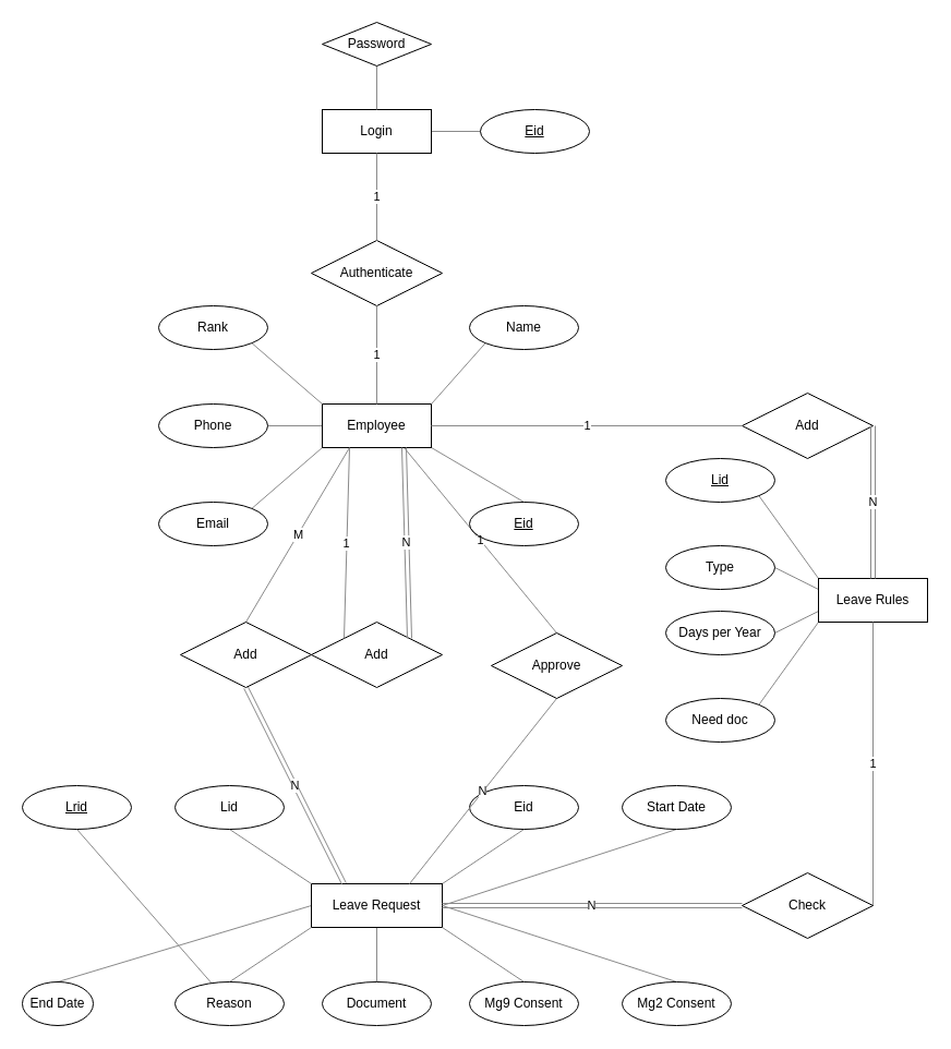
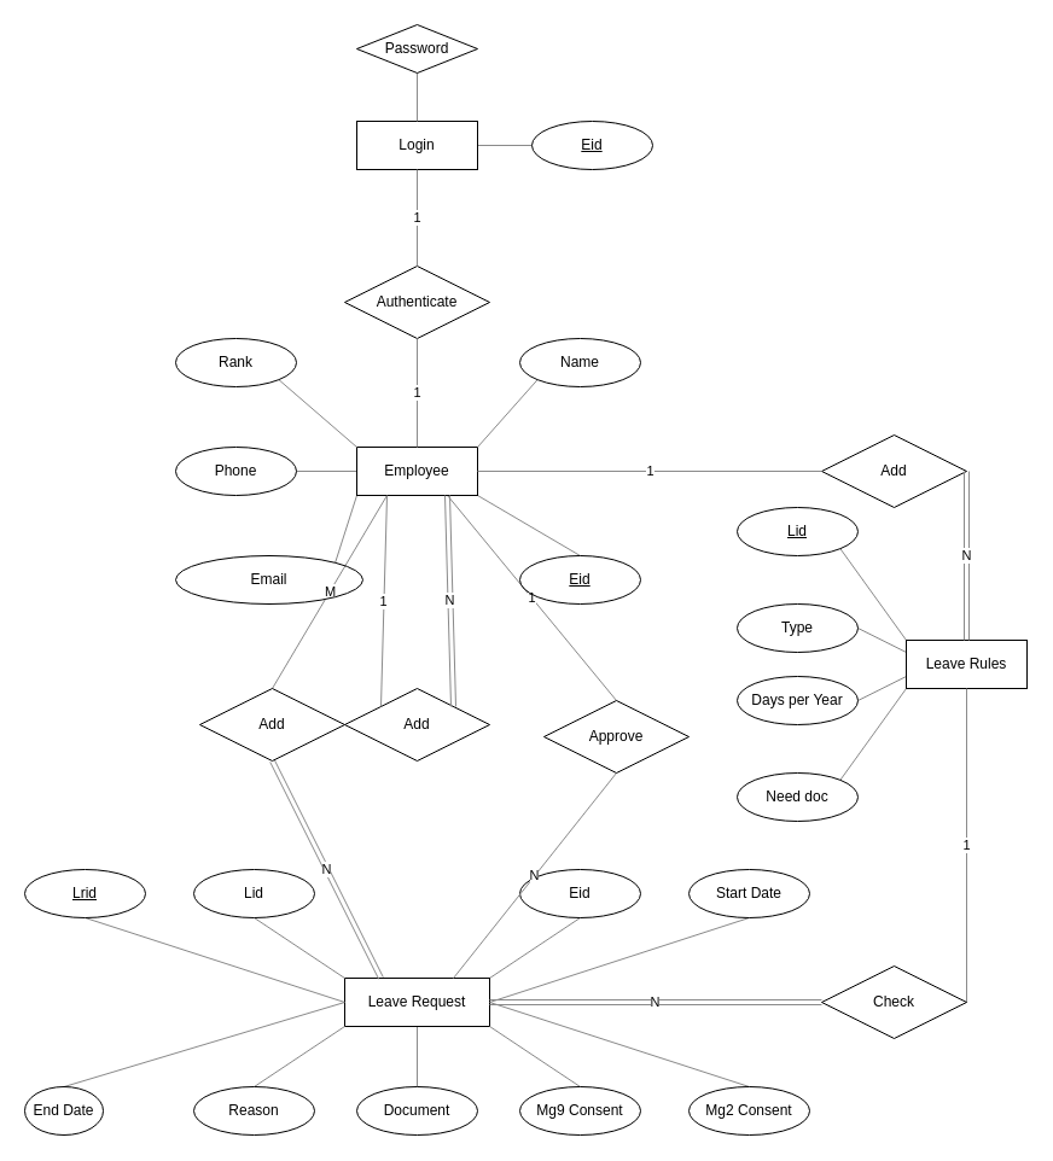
  <mxCell id="0" />
  <mxCell id="1" parent="0" />
  <mxCell id="2" value="1" style="edgeStyle=none;html=1;entryX=0.5;entryY=0;entryDx=0;entryDy=0;endArrow=none;endFill=0;strokeColor=#8A8A8A;exitX=0.75;exitY=1;exitDx=0;exitDy=0;" parent="1" source="7" target="59" edge="1"><mxGeometry relative="1" as="geometry"><mxPoint x="260" y="470" as="sourcePoint" /></mxGeometry></mxCell>
  <mxCell id="3" style="edgeStyle=none;html=1;exitX=1;exitY=1;exitDx=0;exitDy=0;entryX=0.5;entryY=0;entryDx=0;entryDy=0;strokeColor=#8A8A8A;endArrow=none;endFill=0;" parent="1" source="7" target="29" edge="1"><mxGeometry relative="1" as="geometry" /></mxCell>
  <mxCell id="4" style="edgeStyle=none;html=1;exitX=0;exitY=1;exitDx=0;exitDy=0;entryX=1;entryY=0;entryDx=0;entryDy=0;strokeColor=#8A8A8A;endArrow=none;endFill=0;" parent="1" source="7" target="31" edge="1"><mxGeometry relative="1" as="geometry" /></mxCell>
  <mxCell id="5" style="edgeStyle=none;html=1;exitX=0;exitY=0.5;exitDx=0;exitDy=0;entryX=1;entryY=0.5;entryDx=0;entryDy=0;strokeColor=#8A8A8A;endArrow=none;endFill=0;" parent="1" source="7" target="32" edge="1"><mxGeometry relative="1" as="geometry" /></mxCell>
  <mxCell id="6" value="M" style="edgeStyle=none;html=1;entryX=0.5;entryY=0;entryDx=0;entryDy=0;endArrow=none;endFill=0;strokeColor=#8A8A8A;startArrow=none;exitX=0.25;exitY=1;exitDx=0;exitDy=0;" parent="1" source="7" target="57" edge="1"><mxGeometry relative="1" as="geometry"><mxPoint x="-280" y="670" as="sourcePoint" /></mxGeometry></mxCell>
  <mxCell id="7" value="Employee" style="whiteSpace=wrap;html=1;align=center;fillColor=none;" parent="1" vertex="1"><mxGeometry x="295" y="370" width="100" height="40" as="geometry" /></mxCell>
  <mxCell id="8" style="edgeStyle=none;html=1;exitX=0;exitY=0.25;exitDx=0;exitDy=0;entryX=1;entryY=0.5;entryDx=0;entryDy=0;endArrow=none;endFill=0;strokeColor=#8A8A8A;" parent="1" source="12" target="35" edge="1"><mxGeometry relative="1" as="geometry" /></mxCell>
  <mxCell id="9" style="edgeStyle=none;html=1;exitX=0;exitY=0;exitDx=0;exitDy=0;entryX=1;entryY=1;entryDx=0;entryDy=0;endArrow=none;endFill=0;strokeColor=#8A8A8A;" parent="1" source="12" target="36" edge="1"><mxGeometry relative="1" as="geometry" /></mxCell>
  <mxCell id="10" style="edgeStyle=none;html=1;exitX=0;exitY=0.75;exitDx=0;exitDy=0;entryX=1;entryY=0.5;entryDx=0;entryDy=0;endArrow=none;endFill=0;strokeColor=#8A8A8A;" parent="1" source="12" target="37" edge="1"><mxGeometry relative="1" as="geometry" /></mxCell>
  <mxCell id="11" style="edgeStyle=none;html=1;exitX=0;exitY=1;exitDx=0;exitDy=0;entryX=1;entryY=0;entryDx=0;entryDy=0;endArrow=none;endFill=0;strokeColor=#8A8A8A;" parent="1" source="12" target="38" edge="1"><mxGeometry relative="1" as="geometry" /></mxCell>
  <mxCell id="12" value="Leave Rules" style="whiteSpace=wrap;html=1;align=center;fillColor=none;" parent="1" vertex="1"><mxGeometry x="750" y="530" width="100" height="40" as="geometry" /></mxCell>
  <mxCell id="13" style="edgeStyle=none;html=1;exitX=0.5;exitY=1;exitDx=0;exitDy=0;endArrow=none;endFill=0;strokeColor=#8A8A8A;" parent="1" source="17" target="52" edge="1"><mxGeometry relative="1" as="geometry" /></mxCell>
  <mxCell id="14" style="edgeStyle=none;html=1;exitX=0;exitY=0.5;exitDx=0;exitDy=0;entryX=0.5;entryY=0;entryDx=0;entryDy=0;endArrow=none;endFill=0;strokeColor=#8A8A8A;" parent="1" source="17" target="39" edge="1"><mxGeometry relative="1" as="geometry" /></mxCell>
  <mxCell id="15" style="edgeStyle=none;html=1;exitX=1;exitY=0.5;exitDx=0;exitDy=0;entryX=0.5;entryY=1;entryDx=0;entryDy=0;endArrow=none;endFill=0;strokeColor=#8A8A8A;" parent="1" source="17" target="42" edge="1"><mxGeometry relative="1" as="geometry" /></mxCell>
  <mxCell id="16" style="edgeStyle=none;html=1;exitX=1;exitY=0;exitDx=0;exitDy=0;entryX=0.5;entryY=1;entryDx=0;entryDy=0;endArrow=none;endFill=0;strokeColor=#8A8A8A;" parent="1" source="17" target="45" edge="1"><mxGeometry relative="1" as="geometry" /></mxCell>
  <mxCell id="17" value="Leave Request" style="shape=rectangle;perimeter=rectanglePerimeter;whiteSpace=wrap;html=1;align=center;fillColor=none;" parent="1" vertex="1"><mxGeometry x="285" y="810" width="120" height="40" as="geometry" /></mxCell>
  <mxCell id="18" value="Add" style="shape=rhombus;perimeter=rhombusPerimeter;whiteSpace=wrap;html=1;align=center;fillColor=none;" parent="1" vertex="1"><mxGeometry x="285" y="570" width="120" height="60" as="geometry" /></mxCell>
  <mxCell id="19" value="N" style="endArrow=none;html=1;rounded=0;strokeColor=#8A8A8A;entryX=0.75;entryY=1;entryDx=0;entryDy=0;exitX=1;exitY=0;exitDx=0;exitDy=0;shape=link;" parent="1" source="18" target="7" edge="1"><mxGeometry relative="1" as="geometry"><mxPoint x="-40" y="480" as="sourcePoint" /><mxPoint x="290" y="380" as="targetPoint" /><Array as="points" /></mxGeometry></mxCell>
  <mxCell id="20" value="1" style="endArrow=none;html=1;rounded=0;exitX=0.25;exitY=1;exitDx=0;exitDy=0;strokeColor=#8A8A8A;entryX=0;entryY=0;entryDx=0;entryDy=0;" parent="1" source="7" target="18" edge="1"><mxGeometry relative="1" as="geometry"><mxPoint x="730" y="360" as="sourcePoint" /><mxPoint x="-30" y="490" as="targetPoint" /><Array as="points" /></mxGeometry></mxCell>
  <mxCell id="21" value="Add" style="shape=rhombus;perimeter=rhombusPerimeter;whiteSpace=wrap;html=1;align=center;fillColor=none;" parent="1" vertex="1"><mxGeometry x="680" y="360" width="120" height="60" as="geometry" /></mxCell>
  <mxCell id="22" value="1" style="endArrow=none;html=1;rounded=0;entryX=0;entryY=0.5;entryDx=0;entryDy=0;strokeColor=#8A8A8A;exitX=1;exitY=0.5;exitDx=0;exitDy=0;" parent="1" source="7" target="21" edge="1"><mxGeometry relative="1" as="geometry"><mxPoint x="440" y="380" as="sourcePoint" /><mxPoint x="440" y="490" as="targetPoint" /></mxGeometry></mxCell>
  <mxCell id="23" value="N" style="endArrow=none;html=1;rounded=0;entryX=1;entryY=0.5;entryDx=0;entryDy=0;exitX=0.5;exitY=0;exitDx=0;exitDy=0;strokeColor=#8A8A8A;shape=link;" parent="1" source="12" target="21" edge="1"><mxGeometry relative="1" as="geometry"><mxPoint x="370" y="590" as="sourcePoint" /><mxPoint x="530" y="590" as="targetPoint" /></mxGeometry></mxCell>
  <mxCell id="24" style="edgeStyle=none;html=1;exitX=1;exitY=0.5;exitDx=0;exitDy=0;entryX=0;entryY=0.5;entryDx=0;entryDy=0;endArrow=none;endFill=0;strokeColor=#8A8A8A;" parent="1" source="25" target="53" edge="1"><mxGeometry relative="1" as="geometry" /></mxCell>
  <mxCell id="25" value="Login" style="whiteSpace=wrap;html=1;align=center;fillColor=none;" parent="1" vertex="1"><mxGeometry x="295" y="100" width="100" height="40" as="geometry" /></mxCell>
  <mxCell id="26" value="Authenticate" style="shape=rhombus;perimeter=rhombusPerimeter;whiteSpace=wrap;html=1;align=center;fillColor=none;" parent="1" vertex="1"><mxGeometry x="285" y="220" width="120" height="60" as="geometry" /></mxCell>
  <mxCell id="27" value="1" style="endArrow=none;html=1;rounded=0;entryX=0.5;entryY=1;entryDx=0;entryDy=0;strokeColor=#8A8A8A;exitX=0.5;exitY=0;exitDx=0;exitDy=0;" parent="1" source="7" target="26" edge="1"><mxGeometry relative="1" as="geometry"><mxPoint x="300" y="340" as="sourcePoint" /><mxPoint x="470" y="140" as="targetPoint" /></mxGeometry></mxCell>
  <mxCell id="28" value="1" style="endArrow=none;html=1;rounded=0;exitX=0.5;exitY=1;exitDx=0;exitDy=0;entryX=0.5;entryY=0;entryDx=0;entryDy=0;strokeColor=#8A8A8A;" parent="1" source="25" target="26" edge="1"><mxGeometry relative="1" as="geometry"><mxPoint x="310" y="140" as="sourcePoint" /><mxPoint x="470" y="140" as="targetPoint" /></mxGeometry></mxCell>
  <mxCell id="29" value="Eid&lt;span style=&quot;color: rgba(0, 0, 0, 0); font-family: monospace; font-size: 0px; text-align: start;&quot;&gt;%3CmxGraphModel%3E%3Croot%3E%3CmxCell%20id%3D%220%22%2F%3E%3CmxCell%20id%3D%221%22%20parent%3D%220%22%2F%3E%3CmxCell%20id%3D%222%22%20value%3D%22Authenticate%22%20style%3D%22shape%3Drhombus%3Bperimeter%3DrhombusPerimeter%3BwhiteSpace%3Dwrap%3Bhtml%3D1%3Balign%3Dcenter%3B%22%20vertex%3D%221%22%20parent%3D%221%22%3E%3CmxGeometry%20x%3D%22365%22%20y%3D%22390%22%20width%3D%22120%22%20height%3D%2260%22%20as%3D%22geometry%22%2F%3E%3C%2FmxCell%3E%3C%2Froot%3E%3C%2FmxGraphModel%3E&lt;/span&gt;" style="ellipse;whiteSpace=wrap;html=1;align=center;fillColor=none;fontStyle=4" parent="1" vertex="1"><mxGeometry x="430" y="460" width="100" height="40" as="geometry" /></mxCell>
  <mxCell id="30" style="edgeStyle=none;html=1;exitX=0;exitY=1;exitDx=0;exitDy=0;entryX=1;entryY=0;entryDx=0;entryDy=0;strokeColor=#8A8A8A;endArrow=none;endFill=0;" parent="1" source="63" target="7" edge="1"><mxGeometry relative="1" as="geometry" /></mxCell>
- <mxCell id="31" value="Email" style="ellipse;whiteSpace=wrap;html=1;align=center;fillColor=none;" parent="1" vertex="1"><mxGeometry x="145" y="460" width="100" height="40" as="geometry" /></mxCell>
+ <mxCell id="31" value="Email" style="ellipse;whiteSpace=wrap;html=1;align=center;fillColor=none;" parent="1" vertex="1"><mxGeometry x="145" y="460" width="155" height="40" as="geometry" /></mxCell>
  <mxCell id="32" value="Phone" style="ellipse;whiteSpace=wrap;html=1;align=center;fillColor=none;" parent="1" vertex="1"><mxGeometry x="145" y="370" width="100" height="40" as="geometry" /></mxCell>
  <mxCell id="33" style="edgeStyle=none;html=1;exitX=1;exitY=1;exitDx=0;exitDy=0;entryX=0;entryY=0;entryDx=0;entryDy=0;strokeColor=#8A8A8A;endArrow=none;endFill=0;" parent="1" source="34" target="7" edge="1"><mxGeometry relative="1" as="geometry"><Array as="points" /></mxGeometry></mxCell>
  <mxCell id="34" value="Rank" style="ellipse;whiteSpace=wrap;html=1;align=center;fillColor=none;" parent="1" vertex="1"><mxGeometry x="145" y="280" width="100" height="40" as="geometry" /></mxCell>
  <mxCell id="35" value="Type&lt;span style=&quot;color: rgba(0, 0, 0, 0); font-family: monospace; font-size: 0px; text-align: start;&quot;&gt;%3CmxGraphModel%3E%3Croot%3E%3CmxCell%20id%3D%220%22%2F%3E%3CmxCell%20id%3D%221%22%20parent%3D%220%22%2F%3E%3CmxCell%20id%3D%222%22%20value%3D%22Name%22%20style%3D%22ellipse%3BwhiteSpace%3Dwrap%3Bhtml%3D1%3Balign%3Dcenter%3B%22%20vertex%3D%221%22%20parent%3D%221%22%3E%3CmxGeometry%20x%3D%2260%22%20y%3D%22790%22%20width%3D%22100%22%20height%3D%2240%22%20as%3D%22geometry%22%2F%3E%3C%2FmxCell%3E%3C%2Froot%3E%3C%2FmxGraphModel%3E&lt;/span&gt;&lt;span style=&quot;color: rgba(0, 0, 0, 0); font-family: monospace; font-size: 0px; text-align: start;&quot;&gt;%3CmxGraphModel%3E%3Croot%3E%3CmxCell%20id%3D%220%22%2F%3E%3CmxCell%20id%3D%221%22%20parent%3D%220%22%2F%3E%3CmxCell%20id%3D%222%22%20value%3D%22Name%22%20style%3D%22ellipse%3BwhiteSpace%3Dwrap%3Bhtml%3D1%3Balign%3Dcenter%3B%22%20vertex%3D%221%22%20parent%3D%221%22%3E%3CmxGeometry%20x%3D%2260%22%20y%3D%22790%22%20width%3D%22100%22%20height%3D%2240%22%20as%3D%22geometry%22%2F%3E%3C%2FmxCell%3E%3C%2Froot%3E%3C%2FmxGraphModel%3E&lt;/span&gt;" style="ellipse;whiteSpace=wrap;html=1;align=center;fillColor=none;" parent="1" vertex="1"><mxGeometry x="610" y="500" width="100" height="40" as="geometry" /></mxCell>
  <mxCell id="36" value="Lid" style="ellipse;whiteSpace=wrap;html=1;align=center;fillColor=none;fontStyle=4" parent="1" vertex="1"><mxGeometry x="610" y="420" width="100" height="40" as="geometry" /></mxCell>
  <mxCell id="37" value="Days per Year&lt;span style=&quot;color: rgba(0, 0, 0, 0); font-family: monospace; font-size: 0px; text-align: start;&quot;&gt;%3CmxGraphModel%3E%3Croot%3E%3CmxCell%20id%3D%220%22%2F%3E%3CmxCell%20id%3D%221%22%20parent%3D%220%22%2F%3E%3CmxCell%20id%3D%222%22%20value%3D%22Type%26lt%3Bspan%20style%3D%26quot%3Bcolor%3A%20rgba(0%2C%200%2C%200%2C%200)%3B%20font-family%3A%20monospace%3B%20font-size%3A%200px%3B%20text-align%3A%20start%3B%26quot%3B%26gt%3B%253CmxGraphModel%253E%253Croot%253E%253CmxCell%2520id%253D%25220%2522%252F%253E%253CmxCell%2520id%253D%25221%2522%2520parent%253D%25220%2522%252F%253E%253CmxCell%2520id%253D%25222%2522%2520value%253D%2522Name%2522%2520style%253D%2522ellipse%253BwhiteSpace%253Dwrap%253Bhtml%253D1%253Balign%253Dcenter%253B%2522%2520vertex%253D%25221%2522%2520parent%253D%25221%2522%253E%253CmxGeometry%2520x%253D%252260%2522%2520y%253D%2522790%2522%2520width%253D%2522100%2522%2520height%253D%252240%2522%2520as%253D%2522geometry%2522%252F%253E%253C%252FmxCell%253E%253C%252Froot%253E%253C%252FmxGraphModel%253E%26lt%3B%2Fspan%26gt%3B%26lt%3Bspan%20style%3D%26quot%3Bcolor%3A%20rgba(0%2C%200%2C%200%2C%200)%3B%20font-family%3A%20monospace%3B%20font-size%3A%200px%3B%20text-align%3A%20start%3B%26quot%3B%26gt%3B%253CmxGraphModel%253E%253Croot%253E%253CmxCell%2520id%253D%25220%2522%252F%253E%253CmxCell%2520id%253D%25221%2522%2520parent%253D%25220%2522%252F%253E%253CmxCell%2520id%253D%25222%2522%2520value%253D%2522Name%2522%2520style%253D%2522ellipse%253BwhiteSpace%253Dwrap%253Bhtml%253D1%253Balign%253Dcenter%253B%2522%2520vertex%253D%25221%2522%2520parent%253D%25221%2522%253E%253CmxGeometry%2520x%253D%252260%2522%2520y%253D%2522790%2522%2520width%253D%2522100%2522%2520height%253D%252240%2522%2520as%253D%2522geometry%2522%252F%253E%253C%252FmxCell%253E%253C%252Froot%253E%253C%252FmxGraphModel%253E%26lt%3B%2Fspan%26gt%3B%22%20style%3D%22ellipse%3BwhiteSpace%3Dwrap%3Bhtml%3D1%3Balign%3Dcenter%3B%22%20vertex%3D%221%22%20parent%3D%221%22%3E%3CmxGeometry%20x%3D%22690%22%20y%3D%22790%22%20width%3D%22100%22%20height%3D%2240%22%20as%3D%22geometry%22%2F%3E%3C%2FmxCell%3E%3C%2Froot%3E%3C%2FmxGraphModel%3E&lt;/span&gt;&lt;span style=&quot;color: rgba(0, 0, 0, 0); font-family: monospace; font-size: 0px; text-align: start;&quot;&gt;%3CmxGraphModel%3E%3Croot%3E%3CmxCell%20id%3D%220%22%2F%3E%3CmxCell%20id%3D%221%22%20parent%3D%220%22%2F%3E%3CmxCell%20id%3D%222%22%20value%3D%22Type%26lt%3Bspan%20style%3D%26quot%3Bcolor%3A%20rgba(0%2C%200%2C%200%2C%200)%3B%20font-family%3A%20monospace%3B%20font-size%3A%200px%3B%20text-align%3A%20start%3B%26quot%3B%26gt%3B%253CmxGraphModel%253E%253Croot%253E%253CmxCell%2520id%253D%25220%2522%252F%253E%253CmxCell%2520id%253D%25221%2522%2520parent%253D%25220%2522%252F%253E%253CmxCell%2520id%253D%25222%2522%2520value%253D%2522Name%2522%2520style%253D%2522ellipse%253BwhiteSpace%253Dwrap%253Bhtml%253D1%253Balign%253Dcenter%253B%2522%2520vertex%253D%25221%2522%2520parent%253D%25221%2522%253E%253CmxGeometry%2520x%253D%252260%2522%2520y%253D%2522790%2522%2520width%253D%2522100%2522%2520height%253D%252240%2522%2520as%253D%2522geometry%2522%252F%253E%253C%252FmxCell%253E%253C%252Froot%253E%253C%252FmxGraphModel%253E%26lt%3B%2Fspan%26gt%3B%26lt%3Bspan%20style%3D%26quot%3Bcolor%3A%20rgba(0%2C%200%2C%200%2C%200)%3B%20font-family%3A%20monospace%3B%20font-size%3A%200px%3B%20text-align%3A%20start%3B%26quot%3B%26gt%3B%253CmxGraphModel%253E%253Croot%253E%253CmxCell%2520id%253D%25220%2522%252F%253E%253CmxCell%2520id%253D%25221%2522%2520parent%253D%25220%2522%252F%253E%253CmxCell%2520id%253D%25222%2522%2520value%253D%2522Name%2522%2520style%253D%2522ellipse%253BwhiteSpace%253Dwrap%253Bhtml%253D1%253Balign%253Dcenter%253B%2522%2520vertex%253D%25221%2522%2520parent%253D%25221%2522%253E%253CmxGeometry%2520x%253D%252260%2522%2520y%253D%2522790%2522%2520width%253D%2522100%2522%2520height%253D%252240%2522%2520as%253D%2522geometry%2522%252F%253E%253C%252FmxCell%253E%253C%252Froot%253E%253C%252FmxGraphModel%253E%26lt%3B%2Fspan%26gt%3B%22%20style%3D%22ellipse%3BwhiteSpace%3Dwrap%3Bhtml%3D1%3Balign%3Dcenter%3B%22%20vertex%3D%221%22%20parent%3D%221%22%3E%3CmxGeometry%20x%3D%22690%22%20y%3D%22790%22%20width%3D%22100%22%20height%3D%2240%22%20as%3D%22geometry%22%2F%3E%3C%2FmxCell%3E%3C%2Froot%3E%3C%2FmxGraphModel%3E&amp;nbsp; Pp&lt;/span&gt;" style="ellipse;whiteSpace=wrap;html=1;align=center;fillColor=none;" parent="1" vertex="1"><mxGeometry x="610" y="560" width="100" height="40" as="geometry" /></mxCell>
  <mxCell id="38" value="Need doc" style="ellipse;whiteSpace=wrap;html=1;align=center;fillColor=none;" parent="1" vertex="1"><mxGeometry x="610" y="640" width="100" height="40" as="geometry" /></mxCell>
  <mxCell id="39" value="End Date" style="ellipse;whiteSpace=wrap;html=1;align=center;fillColor=none;" parent="1" vertex="1"><mxGeometry x="20" y="900" width="65" height="40" as="geometry" /></mxCell>
- <mxCell id="40" style="edgeStyle=none;html=1;exitX=0.5;exitY=1;exitDx=0;exitDy=0;endArrow=none;endFill=0;strokeColor=#8A8A8A;" parent="1" source="41" target="51" edge="1"><mxGeometry relative="1" as="geometry" /></mxCell>
+ <mxCell id="40" style="edgeStyle=none;html=1;exitX=0.5;exitY=1;exitDx=0;exitDy=0;entryX=0;entryY=0.5;entryDx=0;entryDy=0;endArrow=none;endFill=0;strokeColor=#8A8A8A;" parent="1" source="41" target="17" edge="1"><mxGeometry relative="1" as="geometry" /></mxCell>
  <mxCell id="41" value="Lrid" style="ellipse;whiteSpace=wrap;html=1;align=center;fillColor=none;fontStyle=4" parent="1" vertex="1"><mxGeometry x="20" y="720" width="100" height="40" as="geometry" /></mxCell>
  <mxCell id="42" value="Start Date" style="ellipse;whiteSpace=wrap;html=1;align=center;fillColor=none;" parent="1" vertex="1"><mxGeometry x="570" y="720" width="100" height="40" as="geometry" /></mxCell>
  <mxCell id="43" style="edgeStyle=none;html=1;exitX=0.5;exitY=1;exitDx=0;exitDy=0;entryX=0;entryY=0;entryDx=0;entryDy=0;endArrow=none;endFill=0;strokeColor=#8A8A8A;" parent="1" source="44" target="17" edge="1"><mxGeometry relative="1" as="geometry" /></mxCell>
  <mxCell id="44" value="Lid" style="ellipse;whiteSpace=wrap;html=1;align=center;fillColor=none;" parent="1" vertex="1"><mxGeometry x="160" y="720" width="100" height="40" as="geometry" /></mxCell>
  <mxCell id="45" value="Eid" style="ellipse;whiteSpace=wrap;html=1;align=center;fillColor=none;" parent="1" vertex="1"><mxGeometry x="430" y="720" width="100" height="40" as="geometry" /></mxCell>
  <mxCell id="46" style="edgeStyle=none;html=1;exitX=0.5;exitY=0;exitDx=0;exitDy=0;entryX=1;entryY=0.5;entryDx=0;entryDy=0;endArrow=none;endFill=0;strokeColor=#8A8A8A;" parent="1" source="47" target="17" edge="1"><mxGeometry relative="1" as="geometry" /></mxCell>
  <mxCell id="47" value="Mg2 Consent" style="ellipse;whiteSpace=wrap;html=1;align=center;fillColor=none;" parent="1" vertex="1"><mxGeometry x="570" y="900" width="100" height="40" as="geometry" /></mxCell>
  <mxCell id="48" style="edgeStyle=none;html=1;exitX=0.5;exitY=0;exitDx=0;exitDy=0;entryX=1;entryY=1;entryDx=0;entryDy=0;endArrow=none;endFill=0;strokeColor=#8A8A8A;" parent="1" source="49" target="17" edge="1"><mxGeometry relative="1" as="geometry" /></mxCell>
  <mxCell id="49" value="Mg9 Consent" style="ellipse;whiteSpace=wrap;html=1;align=center;fillColor=none;" parent="1" vertex="1"><mxGeometry x="430" y="900" width="100" height="40" as="geometry" /></mxCell>
  <mxCell id="50" style="edgeStyle=none;html=1;exitX=0.5;exitY=0;exitDx=0;exitDy=0;entryX=0;entryY=1;entryDx=0;entryDy=0;endArrow=none;endFill=0;strokeColor=#8A8A8A;" parent="1" source="51" target="17" edge="1"><mxGeometry relative="1" as="geometry" /></mxCell>
  <mxCell id="51" value="Reason" style="ellipse;whiteSpace=wrap;html=1;align=center;fillColor=none;" parent="1" vertex="1"><mxGeometry x="160" y="900" width="100" height="40" as="geometry" /></mxCell>
  <mxCell id="52" value="Document" style="ellipse;whiteSpace=wrap;html=1;align=center;fillColor=none;" parent="1" vertex="1"><mxGeometry x="295" y="900" width="100" height="40" as="geometry" /></mxCell>
  <mxCell id="53" value="Eid" style="ellipse;whiteSpace=wrap;html=1;align=center;fillColor=none;fontStyle=4" parent="1" vertex="1"><mxGeometry x="440" y="100" width="100" height="40" as="geometry" /></mxCell>
  <mxCell id="54" style="edgeStyle=none;html=1;exitX=0.5;exitY=1;exitDx=0;exitDy=0;entryX=0.5;entryY=0;entryDx=0;entryDy=0;endArrow=none;endFill=0;strokeColor=#8A8A8A;" parent="1" source="55" target="25" edge="1"><mxGeometry relative="1" as="geometry" /></mxCell>
  <mxCell id="55" value="Password" style="rhombus;whiteSpace=wrap;html=1;align=center;fillColor=none;" parent="1" vertex="1"><mxGeometry x="295" y="20" width="100" height="40" as="geometry" /></mxCell>
  <mxCell id="56" value="N" style="edgeStyle=none;html=1;exitX=0.5;exitY=1;exitDx=0;exitDy=0;entryX=0.25;entryY=0;entryDx=0;entryDy=0;endArrow=none;endFill=0;strokeColor=#8A8A8A;shape=link;" parent="1" source="57" target="17" edge="1"><mxGeometry relative="1" as="geometry"><mxPoint x="-20" y="830" as="sourcePoint" /></mxGeometry></mxCell>
  <mxCell id="57" value="Add" style="shape=rhombus;perimeter=rhombusPerimeter;whiteSpace=wrap;html=1;align=center;fillColor=none;" parent="1" vertex="1"><mxGeometry x="165" y="570" width="120" height="60" as="geometry" /></mxCell>
  <mxCell id="58" value="N" style="edgeStyle=none;html=1;exitX=0.5;exitY=1;exitDx=0;exitDy=0;entryX=0.75;entryY=0;entryDx=0;entryDy=0;endArrow=none;endFill=0;strokeColor=#8A8A8A;" parent="1" source="59" target="17" edge="1"><mxGeometry relative="1" as="geometry" /></mxCell>
  <mxCell id="59" value="Approve" style="shape=rhombus;perimeter=rhombusPerimeter;whiteSpace=wrap;html=1;align=center;fillColor=none;" parent="1" vertex="1"><mxGeometry x="450" y="580" width="120" height="60" as="geometry" /></mxCell>
  <mxCell id="60" value="1" style="edgeStyle=none;html=1;exitX=1;exitY=0.5;exitDx=0;exitDy=0;entryX=0.5;entryY=1;entryDx=0;entryDy=0;strokeColor=#8A8A8A;endArrow=none;endFill=0;" parent="1" source="62" target="12" edge="1"><mxGeometry relative="1" as="geometry" /></mxCell>
  <mxCell id="61" value="N" style="edgeStyle=none;html=1;exitX=0;exitY=0.5;exitDx=0;exitDy=0;entryX=1;entryY=0.5;entryDx=0;entryDy=0;strokeColor=#8A8A8A;endArrow=none;endFill=0;shape=link;" parent="1" source="62" target="17" edge="1"><mxGeometry relative="1" as="geometry" /></mxCell>
  <mxCell id="62" value="Check" style="shape=rhombus;perimeter=rhombusPerimeter;whiteSpace=wrap;html=1;align=center;fillColor=none;" parent="1" vertex="1"><mxGeometry x="680" y="800" width="120" height="60" as="geometry" /></mxCell>
  <mxCell id="63" value="Name" style="ellipse;whiteSpace=wrap;html=1;align=center;fillColor=none;" parent="1" vertex="1"><mxGeometry x="430" y="280" width="100" height="40" as="geometry" /></mxCell>
